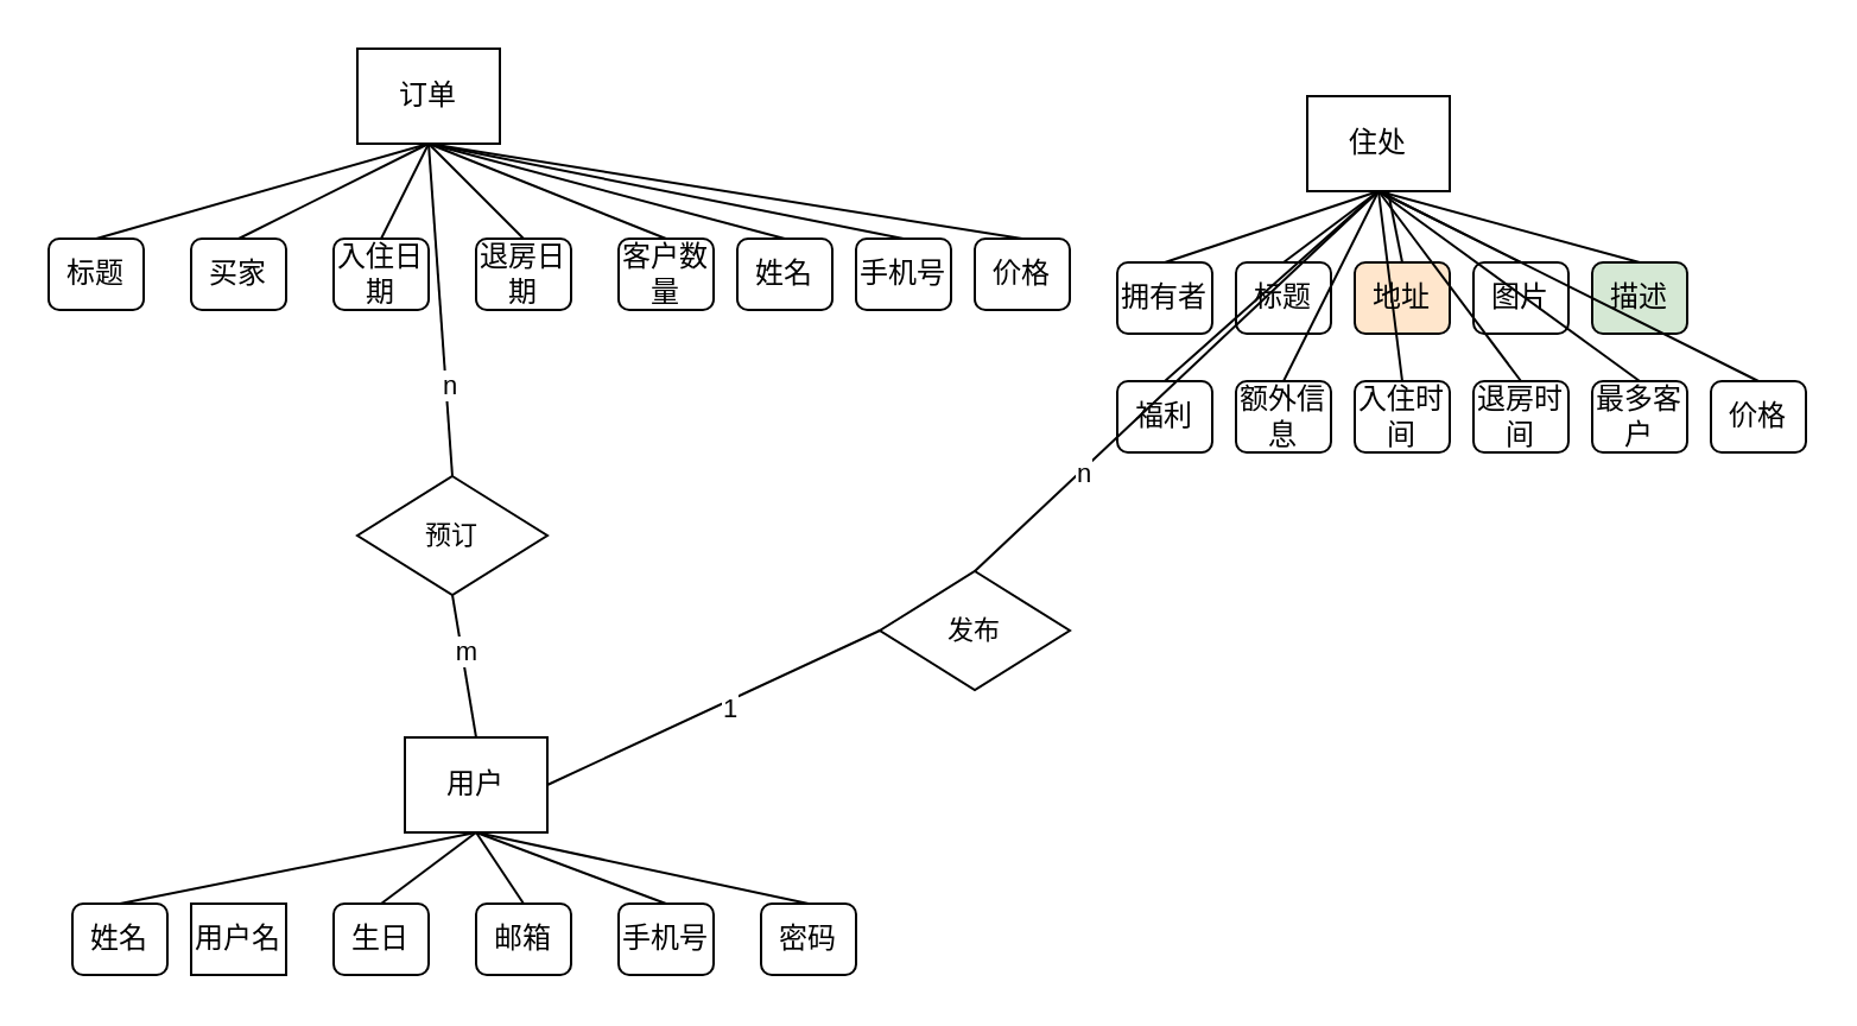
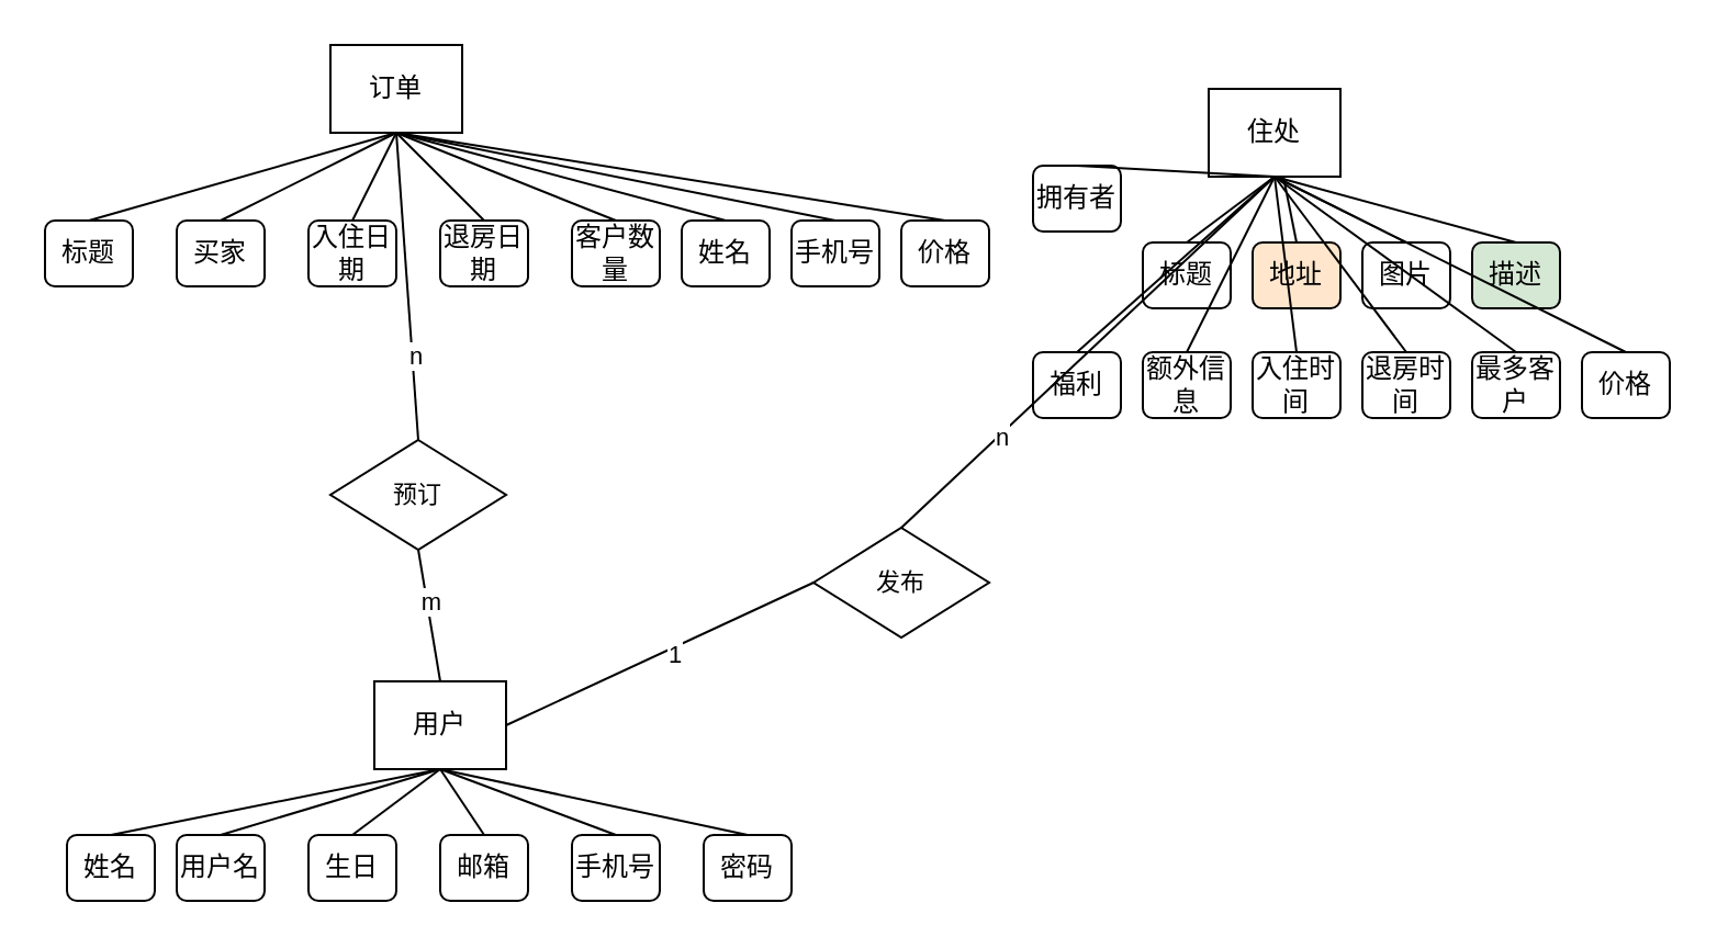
  <mxCell id="0" />
  <mxCell id="1" parent="0" />
  <mxCell id="2" value="用户" style="rounded=0;whiteSpace=wrap;html=1;" vertex="1" parent="1"><mxGeometry x="170" y="310" width="60" height="40" as="geometry" /></mxCell>
  <mxCell id="3" value="姓名" style="rounded=1;whiteSpace=wrap;html=1;" vertex="1" parent="1"><mxGeometry x="30" y="380" width="40" height="30" as="geometry" /></mxCell>
  <mxCell id="4" value="生日" style="rounded=1;whiteSpace=wrap;html=1;" vertex="1" parent="1"><mxGeometry x="140" y="380" width="40" height="30" as="geometry" /></mxCell>
  <mxCell id="5" value="邮箱" style="rounded=1;whiteSpace=wrap;html=1;" vertex="1" parent="1"><mxGeometry x="200" y="380" width="40" height="30" as="geometry" /></mxCell>
  <mxCell id="6" value="手机号" style="rounded=1;whiteSpace=wrap;html=1;" vertex="1" parent="1"><mxGeometry x="260" y="380" width="40" height="30" as="geometry" /></mxCell>
  <mxCell id="7" value="密码" style="rounded=1;whiteSpace=wrap;html=1;" vertex="1" parent="1"><mxGeometry x="320" y="380" width="40" height="30" as="geometry" /></mxCell>
- <mxCell id="8" value="用户名" style="whiteSpace=wrap;html=1;rounded=0;" vertex="1" parent="1"><mxGeometry x="80" y="380" width="40" height="30" as="geometry" /></mxCell>
+ <mxCell id="8" value="用户名" style="rounded=1;whiteSpace=wrap;html=1;" vertex="1" parent="1"><mxGeometry x="80" y="380" width="40" height="30" as="geometry" /></mxCell>
  <mxCell id="9" value="" style="endArrow=none;html=1;rounded=0;entryX=0.5;entryY=1;entryDx=0;entryDy=0;exitX=0.5;exitY=0;exitDx=0;exitDy=0;" edge="1" parent="1" source="3" target="2"><mxGeometry width="50" height="50" relative="1" as="geometry"><mxPoint x="410" y="460" as="sourcePoint" /><mxPoint x="460" y="410" as="targetPoint" /></mxGeometry></mxCell>
+ <mxCell id="10" value="" style="endArrow=none;html=1;rounded=0;entryX=0.5;entryY=1;entryDx=0;entryDy=0;exitX=0.5;exitY=0;exitDx=0;exitDy=0;" edge="1" parent="1" source="8" target="2"><mxGeometry width="50" height="50" relative="1" as="geometry"><mxPoint x="60" y="390" as="sourcePoint" /><mxPoint x="210" y="360" as="targetPoint" /></mxGeometry></mxCell>
  <mxCell id="11" value="" style="endArrow=none;html=1;rounded=0;exitX=0.5;exitY=0;exitDx=0;exitDy=0;" edge="1" parent="1" source="4"><mxGeometry width="50" height="50" relative="1" as="geometry"><mxPoint x="70" y="400" as="sourcePoint" /><mxPoint x="200" y="350" as="targetPoint" /></mxGeometry></mxCell>
  <mxCell id="12" value="" style="endArrow=none;html=1;rounded=0;exitX=0.5;exitY=0;exitDx=0;exitDy=0;" edge="1" parent="1" source="5"><mxGeometry width="50" height="50" relative="1" as="geometry"><mxPoint x="80" y="410" as="sourcePoint" /><mxPoint x="200" y="350" as="targetPoint" /></mxGeometry></mxCell>
  <mxCell id="13" value="" style="endArrow=none;html=1;rounded=0;entryX=0.5;entryY=1;entryDx=0;entryDy=0;exitX=0.5;exitY=0;exitDx=0;exitDy=0;" edge="1" parent="1" source="6" target="2"><mxGeometry width="50" height="50" relative="1" as="geometry"><mxPoint x="90" y="420" as="sourcePoint" /><mxPoint x="240" y="390" as="targetPoint" /></mxGeometry></mxCell>
  <mxCell id="14" value="" style="endArrow=none;html=1;rounded=0;exitX=0.5;exitY=0;exitDx=0;exitDy=0;" edge="1" parent="1" source="7"><mxGeometry width="50" height="50" relative="1" as="geometry"><mxPoint x="100" y="430" as="sourcePoint" /><mxPoint x="200" y="350" as="targetPoint" /></mxGeometry></mxCell>
  <mxCell id="15" value="住处" style="rounded=0;whiteSpace=wrap;html=1;" vertex="1" parent="1"><mxGeometry x="550" y="40" width="60" height="40" as="geometry" /></mxCell>
- <mxCell id="16" value="拥有者" style="rounded=1;whiteSpace=wrap;html=1;" vertex="1" parent="1"><mxGeometry x="470" y="110" width="40" height="30" as="geometry" /></mxCell>
+ <mxCell id="16" value="拥有者" style="rounded=1;whiteSpace=wrap;html=1;" vertex="1" parent="1"><mxGeometry x="470" y="75" width="40" height="30" as="geometry" /></mxCell>
  <mxCell id="17" style="rounded=0;orthogonalLoop=1;jettySize=auto;html=1;exitX=0.5;exitY=0;exitDx=0;exitDy=0;entryX=0.5;entryY=1;entryDx=0;entryDy=0;endArrow=none;endFill=0;" edge="1" parent="1" source="18" target="15"><mxGeometry relative="1" as="geometry" /></mxCell>
  <mxCell id="18" value="标题" style="rounded=1;whiteSpace=wrap;html=1;" vertex="1" parent="1"><mxGeometry x="520" y="110" width="40" height="30" as="geometry" /></mxCell>
  <mxCell id="19" style="rounded=0;orthogonalLoop=1;jettySize=auto;html=1;exitX=0.5;exitY=0;exitDx=0;exitDy=0;endArrow=none;endFill=0;" edge="1" parent="1" source="20" target="15"><mxGeometry relative="1" as="geometry" /></mxCell>
  <mxCell id="20" value="地址" style="rounded=1;whiteSpace=wrap;html=1;fillColor=#ffe6cc;" vertex="1" parent="1"><mxGeometry x="570" y="110" width="40" height="30" as="geometry" /></mxCell>
  <mxCell id="21" style="edgeStyle=none;shape=connector;rounded=0;orthogonalLoop=1;jettySize=auto;html=1;exitX=0.5;exitY=0;exitDx=0;exitDy=0;entryX=0.5;entryY=1;entryDx=0;entryDy=0;labelBackgroundColor=default;strokeColor=default;align=center;verticalAlign=middle;fontFamily=Helvetica;fontSize=11;fontColor=default;endArrow=none;endFill=0;" edge="1" parent="1" source="22" target="15"><mxGeometry relative="1" as="geometry" /></mxCell>
  <mxCell id="22" value="图片" style="rounded=1;whiteSpace=wrap;html=1;" vertex="1" parent="1"><mxGeometry x="620" y="110" width="40" height="30" as="geometry" /></mxCell>
  <mxCell id="23" style="edgeStyle=none;shape=connector;rounded=0;orthogonalLoop=1;jettySize=auto;html=1;exitX=0.5;exitY=0;exitDx=0;exitDy=0;labelBackgroundColor=default;strokeColor=default;align=center;verticalAlign=middle;fontFamily=Helvetica;fontSize=11;fontColor=default;endArrow=none;endFill=0;" edge="1" parent="1" source="24"><mxGeometry relative="1" as="geometry"><mxPoint x="580" y="80" as="targetPoint" /></mxGeometry></mxCell>
  <mxCell id="24" value="描述" style="rounded=1;whiteSpace=wrap;html=1;fillColor=#d5e8d4;" vertex="1" parent="1"><mxGeometry x="670" y="110" width="40" height="30" as="geometry" /></mxCell>
  <mxCell id="25" style="edgeStyle=none;shape=connector;rounded=0;orthogonalLoop=1;jettySize=auto;html=1;exitX=0.5;exitY=0;exitDx=0;exitDy=0;entryX=0.5;entryY=1;entryDx=0;entryDy=0;labelBackgroundColor=default;strokeColor=default;align=center;verticalAlign=middle;fontFamily=Helvetica;fontSize=11;fontColor=default;endArrow=none;endFill=0;" edge="1" parent="1" source="26" target="15"><mxGeometry relative="1" as="geometry" /></mxCell>
  <mxCell id="26" value="福利" style="rounded=1;whiteSpace=wrap;html=1;" vertex="1" parent="1"><mxGeometry x="470" y="160" width="40" height="30" as="geometry" /></mxCell>
  <mxCell id="27" style="edgeStyle=none;shape=connector;rounded=0;orthogonalLoop=1;jettySize=auto;html=1;exitX=0.5;exitY=0;exitDx=0;exitDy=0;entryX=0.5;entryY=1;entryDx=0;entryDy=0;labelBackgroundColor=default;strokeColor=default;align=center;verticalAlign=middle;fontFamily=Helvetica;fontSize=11;fontColor=default;endArrow=none;endFill=0;" edge="1" parent="1" source="28" target="15"><mxGeometry relative="1" as="geometry" /></mxCell>
  <mxCell id="28" value="额外信息" style="rounded=1;whiteSpace=wrap;html=1;" vertex="1" parent="1"><mxGeometry x="520" y="160" width="40" height="30" as="geometry" /></mxCell>
  <mxCell id="29" style="edgeStyle=none;shape=connector;rounded=0;orthogonalLoop=1;jettySize=auto;html=1;exitX=0.5;exitY=0;exitDx=0;exitDy=0;labelBackgroundColor=default;strokeColor=default;align=center;verticalAlign=middle;fontFamily=Helvetica;fontSize=11;fontColor=default;endArrow=none;endFill=0;" edge="1" parent="1" source="30"><mxGeometry relative="1" as="geometry"><mxPoint x="580" y="80" as="targetPoint" /></mxGeometry></mxCell>
  <mxCell id="30" value="入住时间" style="rounded=1;whiteSpace=wrap;html=1;" vertex="1" parent="1"><mxGeometry x="570" y="160" width="40" height="30" as="geometry" /></mxCell>
  <mxCell id="31" style="edgeStyle=none;shape=connector;rounded=0;orthogonalLoop=1;jettySize=auto;html=1;exitX=0.5;exitY=0;exitDx=0;exitDy=0;entryX=0.5;entryY=1;entryDx=0;entryDy=0;labelBackgroundColor=default;strokeColor=default;align=center;verticalAlign=middle;fontFamily=Helvetica;fontSize=11;fontColor=default;endArrow=none;endFill=0;" edge="1" parent="1" source="32" target="15"><mxGeometry relative="1" as="geometry" /></mxCell>
  <mxCell id="32" value="退房时间" style="rounded=1;whiteSpace=wrap;html=1;" vertex="1" parent="1"><mxGeometry x="620" y="160" width="40" height="30" as="geometry" /></mxCell>
  <mxCell id="33" style="edgeStyle=none;shape=connector;rounded=0;orthogonalLoop=1;jettySize=auto;html=1;exitX=0.5;exitY=0;exitDx=0;exitDy=0;labelBackgroundColor=default;strokeColor=default;align=center;verticalAlign=middle;fontFamily=Helvetica;fontSize=11;fontColor=default;endArrow=none;endFill=0;" edge="1" parent="1" source="34"><mxGeometry relative="1" as="geometry"><mxPoint x="580" y="80" as="targetPoint" /></mxGeometry></mxCell>
  <mxCell id="34" value="最多客户" style="rounded=1;whiteSpace=wrap;html=1;" vertex="1" parent="1"><mxGeometry x="670" y="160" width="40" height="30" as="geometry" /></mxCell>
  <mxCell id="35" style="edgeStyle=none;shape=connector;rounded=0;orthogonalLoop=1;jettySize=auto;html=1;exitX=0.5;exitY=0;exitDx=0;exitDy=0;labelBackgroundColor=default;strokeColor=default;align=center;verticalAlign=middle;fontFamily=Helvetica;fontSize=11;fontColor=default;endArrow=none;endFill=0;" edge="1" parent="1" source="36"><mxGeometry relative="1" as="geometry"><mxPoint x="580" y="80" as="targetPoint" /></mxGeometry></mxCell>
  <mxCell id="36" value="价格" style="rounded=1;whiteSpace=wrap;html=1;" vertex="1" parent="1"><mxGeometry x="720" y="160" width="40" height="30" as="geometry" /></mxCell>
  <mxCell id="37" value="" style="endArrow=none;html=1;rounded=0;entryX=0.5;entryY=1;entryDx=0;entryDy=0;exitX=0.5;exitY=0;exitDx=0;exitDy=0;" edge="1" parent="1" source="16" target="15"><mxGeometry width="50" height="50" relative="1" as="geometry"><mxPoint x="380" y="190" as="sourcePoint" /><mxPoint x="430" y="140" as="targetPoint" /></mxGeometry></mxCell>
  <mxCell id="38" style="edgeStyle=none;shape=connector;rounded=0;orthogonalLoop=1;jettySize=auto;html=1;exitX=0.5;exitY=1;exitDx=0;exitDy=0;entryX=0.5;entryY=0;entryDx=0;entryDy=0;labelBackgroundColor=default;strokeColor=default;align=center;verticalAlign=middle;fontFamily=Helvetica;fontSize=11;fontColor=default;endArrow=none;endFill=0;" edge="1" parent="1" source="46" target="47"><mxGeometry relative="1" as="geometry" /></mxCell>
  <mxCell id="39" style="edgeStyle=none;shape=connector;rounded=0;orthogonalLoop=1;jettySize=auto;html=1;exitX=0.5;exitY=1;exitDx=0;exitDy=0;entryX=0.5;entryY=0;entryDx=0;entryDy=0;labelBackgroundColor=default;strokeColor=default;align=center;verticalAlign=middle;fontFamily=Helvetica;fontSize=11;fontColor=default;endArrow=none;endFill=0;" edge="1" parent="1" source="46" target="48"><mxGeometry relative="1" as="geometry" /></mxCell>
  <mxCell id="40" style="edgeStyle=none;shape=connector;rounded=0;orthogonalLoop=1;jettySize=auto;html=1;exitX=0.5;exitY=1;exitDx=0;exitDy=0;entryX=0.5;entryY=0;entryDx=0;entryDy=0;labelBackgroundColor=default;strokeColor=default;align=center;verticalAlign=middle;fontFamily=Helvetica;fontSize=11;fontColor=default;endArrow=none;endFill=0;" edge="1" parent="1" source="46" target="49"><mxGeometry relative="1" as="geometry" /></mxCell>
  <mxCell id="41" style="edgeStyle=none;shape=connector;rounded=0;orthogonalLoop=1;jettySize=auto;html=1;exitX=0.5;exitY=1;exitDx=0;exitDy=0;entryX=0.5;entryY=0;entryDx=0;entryDy=0;labelBackgroundColor=default;strokeColor=default;align=center;verticalAlign=middle;fontFamily=Helvetica;fontSize=11;fontColor=default;endArrow=none;endFill=0;" edge="1" parent="1" source="46" target="50"><mxGeometry relative="1" as="geometry" /></mxCell>
  <mxCell id="42" style="edgeStyle=none;shape=connector;rounded=0;orthogonalLoop=1;jettySize=auto;html=1;exitX=0.5;exitY=1;exitDx=0;exitDy=0;entryX=0.5;entryY=0;entryDx=0;entryDy=0;labelBackgroundColor=default;strokeColor=default;align=center;verticalAlign=middle;fontFamily=Helvetica;fontSize=11;fontColor=default;endArrow=none;endFill=0;" edge="1" parent="1" source="46" target="51"><mxGeometry relative="1" as="geometry" /></mxCell>
  <mxCell id="43" style="edgeStyle=none;shape=connector;rounded=0;orthogonalLoop=1;jettySize=auto;html=1;exitX=0.5;exitY=1;exitDx=0;exitDy=0;entryX=0.5;entryY=0;entryDx=0;entryDy=0;labelBackgroundColor=default;strokeColor=default;align=center;verticalAlign=middle;fontFamily=Helvetica;fontSize=11;fontColor=default;endArrow=none;endFill=0;" edge="1" parent="1" source="46" target="53"><mxGeometry relative="1" as="geometry" /></mxCell>
  <mxCell id="44" style="edgeStyle=none;shape=connector;rounded=0;orthogonalLoop=1;jettySize=auto;html=1;exitX=0.5;exitY=1;exitDx=0;exitDy=0;entryX=0.5;entryY=0;entryDx=0;entryDy=0;labelBackgroundColor=default;strokeColor=default;align=center;verticalAlign=middle;fontFamily=Helvetica;fontSize=11;fontColor=default;endArrow=none;endFill=0;" edge="1" parent="1" source="46" target="54"><mxGeometry relative="1" as="geometry" /></mxCell>
  <mxCell id="45" style="edgeStyle=none;shape=connector;rounded=0;orthogonalLoop=1;jettySize=auto;html=1;exitX=0.5;exitY=1;exitDx=0;exitDy=0;entryX=0.5;entryY=0;entryDx=0;entryDy=0;labelBackgroundColor=default;strokeColor=default;align=center;verticalAlign=middle;fontFamily=Helvetica;fontSize=11;fontColor=default;endArrow=none;endFill=0;" edge="1" parent="1" source="46" target="52"><mxGeometry relative="1" as="geometry" /></mxCell>
  <mxCell id="46" value="订单" style="rounded=0;whiteSpace=wrap;html=1;" vertex="1" parent="1"><mxGeometry x="150" y="20" width="60" height="40" as="geometry" /></mxCell>
  <mxCell id="47" value="标题" style="rounded=1;whiteSpace=wrap;html=1;" vertex="1" parent="1"><mxGeometry x="20" y="100" width="40" height="30" as="geometry" /></mxCell>
  <mxCell id="48" value="买家" style="rounded=1;whiteSpace=wrap;html=1;" vertex="1" parent="1"><mxGeometry x="80" y="100" width="40" height="30" as="geometry" /></mxCell>
  <mxCell id="49" value="入住日期" style="rounded=1;whiteSpace=wrap;html=1;" vertex="1" parent="1"><mxGeometry x="140" y="100" width="40" height="30" as="geometry" /></mxCell>
  <mxCell id="50" value="退房日期" style="rounded=1;whiteSpace=wrap;html=1;" vertex="1" parent="1"><mxGeometry x="200" y="100" width="40" height="30" as="geometry" /></mxCell>
  <mxCell id="51" value="客户数量" style="rounded=1;whiteSpace=wrap;html=1;" vertex="1" parent="1"><mxGeometry x="260" y="100" width="40" height="30" as="geometry" /></mxCell>
  <mxCell id="52" value="价格" style="rounded=1;whiteSpace=wrap;html=1;" vertex="1" parent="1"><mxGeometry x="410" y="100" width="40" height="30" as="geometry" /></mxCell>
  <mxCell id="53" value="姓名" style="rounded=1;whiteSpace=wrap;html=1;" vertex="1" parent="1"><mxGeometry x="310" y="100" width="40" height="30" as="geometry" /></mxCell>
  <mxCell id="54" value="手机号" style="rounded=1;whiteSpace=wrap;html=1;" vertex="1" parent="1"><mxGeometry x="360" y="100" width="40" height="30" as="geometry" /></mxCell>
  <mxCell id="55" style="edgeStyle=none;shape=connector;rounded=0;orthogonalLoop=1;jettySize=auto;html=1;exitX=0.5;exitY=1;exitDx=0;exitDy=0;entryX=0.5;entryY=0;entryDx=0;entryDy=0;labelBackgroundColor=default;strokeColor=default;align=center;verticalAlign=middle;fontFamily=Helvetica;fontSize=11;fontColor=default;endArrow=none;endFill=0;" edge="1" parent="1" source="59" target="2"><mxGeometry relative="1" as="geometry" /></mxCell>
  <mxCell id="56" value="m" style="edgeLabel;html=1;align=center;verticalAlign=middle;resizable=0;points=[];fontSize=11;fontFamily=Helvetica;fontColor=default;" connectable="0" vertex="1" parent="55"><mxGeometry x="-0.216" y="2" relative="1" as="geometry"><mxPoint as="offset" /></mxGeometry></mxCell>
  <mxCell id="57" style="edgeStyle=none;shape=connector;rounded=0;orthogonalLoop=1;jettySize=auto;html=1;exitX=0.5;exitY=0;exitDx=0;exitDy=0;entryX=0.5;entryY=1;entryDx=0;entryDy=0;labelBackgroundColor=default;strokeColor=default;align=center;verticalAlign=middle;fontFamily=Helvetica;fontSize=11;fontColor=default;endArrow=none;endFill=0;" edge="1" parent="1" source="59" target="46"><mxGeometry relative="1" as="geometry" /></mxCell>
  <mxCell id="58" value="n" style="edgeLabel;html=1;align=center;verticalAlign=middle;resizable=0;points=[];fontSize=11;fontFamily=Helvetica;fontColor=default;" connectable="0" vertex="1" parent="57"><mxGeometry x="-0.446" y="-1" relative="1" as="geometry"><mxPoint as="offset" /></mxGeometry></mxCell>
  <mxCell id="59" value="预订" style="rhombus;whiteSpace=wrap;html=1;fontFamily=Helvetica;fontSize=11;fontColor=default;" vertex="1" parent="1"><mxGeometry x="150" y="200" width="80" height="50" as="geometry" /></mxCell>
  <mxCell id="60" style="edgeStyle=none;shape=connector;rounded=0;orthogonalLoop=1;jettySize=auto;html=1;exitX=0;exitY=0.5;exitDx=0;exitDy=0;entryX=1;entryY=0.5;entryDx=0;entryDy=0;labelBackgroundColor=default;strokeColor=default;align=center;verticalAlign=middle;fontFamily=Helvetica;fontSize=11;fontColor=default;endArrow=none;endFill=0;" edge="1" parent="1" source="64" target="2"><mxGeometry relative="1" as="geometry" /></mxCell>
  <mxCell id="61" value="1" style="edgeLabel;html=1;align=center;verticalAlign=middle;resizable=0;points=[];fontSize=11;fontFamily=Helvetica;fontColor=default;" connectable="0" vertex="1" parent="60"><mxGeometry x="-0.082" y="3" relative="1" as="geometry"><mxPoint as="offset" /></mxGeometry></mxCell>
  <mxCell id="62" style="edgeStyle=none;shape=connector;rounded=0;orthogonalLoop=1;jettySize=auto;html=1;exitX=0.5;exitY=0;exitDx=0;exitDy=0;labelBackgroundColor=default;strokeColor=default;align=center;verticalAlign=middle;fontFamily=Helvetica;fontSize=11;fontColor=default;endArrow=none;endFill=0;" edge="1" parent="1" source="64"><mxGeometry relative="1" as="geometry"><mxPoint x="580" y="80" as="targetPoint" /></mxGeometry></mxCell>
  <mxCell id="63" value="n" style="edgeLabel;html=1;align=center;verticalAlign=middle;resizable=0;points=[];fontSize=11;fontFamily=Helvetica;fontColor=default;" connectable="0" vertex="1" parent="62"><mxGeometry x="-0.469" y="-1" relative="1" as="geometry"><mxPoint as="offset" /></mxGeometry></mxCell>
  <mxCell id="64" value="发布" style="rhombus;whiteSpace=wrap;html=1;fontFamily=Helvetica;fontSize=11;fontColor=default;" vertex="1" parent="1"><mxGeometry x="370" y="240" width="80" height="50" as="geometry" /></mxCell>
